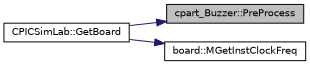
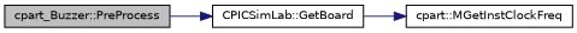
  digraph {
    rankdir=LR
    node [color=black fillcolor=white fontname=Helvetica fontsize=10 shape=record style=filled]
    edge [color=midnightblue fontname=Helvetica fontsize=10 labelfontname=Helvetica labelfontsize=10 style=solid]
    n1 [fillcolor=grey75 fontcolor=black height=0.2 label="cpart_Buzzer::PreProcess" width=0.4]
    n2 [height=0.2 label="CPICSimLab::GetBoard" width=0.4]
-   n3 [height=0.2 label="board::MGetInstClockFreq" width=0.4]
-   n2 -> n1
+   n3 [height=0.2 label="cpart::MGetInstClockFreq" width=0.4]
+   n1 -> n2
    n2 -> n3
  }
